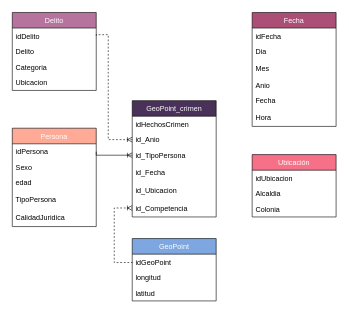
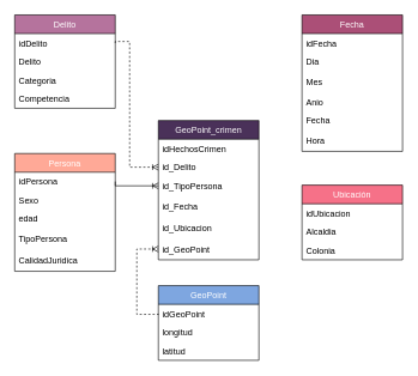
  <mxCell id="0" />
  <mxCell id="1" parent="0" />
  <mxCell id="2" value="Ubicación" style="swimlane;fontStyle=0;childLayout=stackLayout;horizontal=1;startSize=26;fillColor=#F67188;horizontalStack=0;resizeParent=1;resizeParentMax=0;resizeLast=0;collapsible=1;marginBottom=0;fontColor=#FFFFFF;" parent="1" vertex="1"><mxGeometry x="420" y="257" width="140" height="104" as="geometry" /></mxCell>
  <mxCell id="3" value="idUbicacion" style="text;strokeColor=none;fillColor=none;align=left;verticalAlign=top;spacingLeft=4;spacingRight=4;overflow=hidden;rotatable=0;points=[[0,0.5],[1,0.5]];portConstraint=eastwest;" parent="2" vertex="1"><mxGeometry y="26" width="140" height="26" as="geometry" /></mxCell>
  <mxCell id="4" value="Alcaldia" style="text;strokeColor=none;fillColor=none;align=left;verticalAlign=top;spacingLeft=4;spacingRight=4;overflow=hidden;rotatable=0;points=[[0,0.5],[1,0.5]];portConstraint=eastwest;" parent="2" vertex="1"><mxGeometry y="52" width="140" height="26" as="geometry" /></mxCell>
  <mxCell id="5" value="Colonia" style="text;strokeColor=none;fillColor=none;align=left;verticalAlign=top;spacingLeft=4;spacingRight=4;overflow=hidden;rotatable=0;points=[[0,0.5],[1,0.5]];portConstraint=eastwest;" parent="2" vertex="1"><mxGeometry y="78" width="140" height="26" as="geometry" /></mxCell>
  <mxCell id="6" value="Fecha" style="swimlane;fontStyle=0;childLayout=stackLayout;horizontal=1;startSize=26;fillColor=#AB4F77;horizontalStack=0;resizeParent=1;resizeParentMax=0;resizeLast=0;collapsible=1;marginBottom=0;fontColor=#FFFFFF;" parent="1" vertex="1"><mxGeometry x="420" y="20" width="140" height="190" as="geometry" /></mxCell>
  <mxCell id="7" value="idFecha" style="text;strokeColor=none;fillColor=none;align=left;verticalAlign=top;spacingLeft=4;spacingRight=4;overflow=hidden;rotatable=0;points=[[0,0.5],[1,0.5]];portConstraint=eastwest;" parent="6" vertex="1"><mxGeometry y="26" width="140" height="26" as="geometry" /></mxCell>
  <mxCell id="8" value="Dia" style="text;strokeColor=none;fillColor=none;align=left;verticalAlign=top;spacingLeft=4;spacingRight=4;overflow=hidden;rotatable=0;points=[[0,0.5],[1,0.5]];portConstraint=eastwest;" parent="6" vertex="1"><mxGeometry y="52" width="140" height="26" as="geometry" /></mxCell>
  <mxCell id="9" value="Mes" style="text;strokeColor=none;fillColor=none;align=left;verticalAlign=middle;spacingLeft=4;spacingRight=4;overflow=hidden;points=[[0,0.5],[1,0.5]];portConstraint=eastwest;rotatable=0;" parent="6" vertex="1"><mxGeometry y="78" width="140" height="30" as="geometry" /></mxCell>
  <mxCell id="10" value="Anio" style="text;strokeColor=none;fillColor=none;align=left;verticalAlign=top;spacingLeft=4;spacingRight=4;overflow=hidden;rotatable=0;points=[[0,0.5],[1,0.5]];portConstraint=eastwest;" parent="6" vertex="1"><mxGeometry y="108" width="140" height="26" as="geometry" /></mxCell>
  <mxCell id="11" value="Fecha" style="text;strokeColor=none;fillColor=none;align=left;verticalAlign=top;spacingLeft=4;spacingRight=4;overflow=hidden;rotatable=0;points=[[0,0.5],[1,0.5]];portConstraint=eastwest;" parent="6" vertex="1"><mxGeometry y="134" width="140" height="26" as="geometry" /></mxCell>
  <mxCell id="12" value="Hora" style="text;strokeColor=none;fillColor=none;align=left;verticalAlign=middle;spacingLeft=4;spacingRight=4;overflow=hidden;points=[[0,0.5],[1,0.5]];portConstraint=eastwest;rotatable=0;" parent="6" vertex="1"><mxGeometry y="160" width="140" height="30" as="geometry" /></mxCell>
  <mxCell id="13" value="GeoPoint_crimen" style="swimlane;fontStyle=0;childLayout=stackLayout;horizontal=1;startSize=26;fillColor=#4A3159;horizontalStack=0;resizeParent=1;resizeParentMax=0;resizeLast=0;collapsible=1;marginBottom=0;fontColor=#FFFFFF;" parent="1" vertex="1"><mxGeometry x="220" y="167" width="140" height="194" as="geometry" /></mxCell>
  <mxCell id="14" value="idHechosCrimen" style="text;strokeColor=none;fillColor=none;align=left;verticalAlign=top;spacingLeft=4;spacingRight=4;overflow=hidden;rotatable=0;points=[[0,0.5],[1,0.5]];portConstraint=eastwest;" parent="13" vertex="1"><mxGeometry y="26" width="140" height="26" as="geometry" /></mxCell>
- <mxCell id="15" value="id_Anio" style="text;strokeColor=none;fillColor=none;align=left;verticalAlign=top;spacingLeft=4;spacingRight=4;overflow=hidden;rotatable=0;points=[[0,0.5],[1,0.5]];portConstraint=eastwest;" parent="13" vertex="1"><mxGeometry y="52" width="140" height="26" as="geometry" /></mxCell>
+ <mxCell id="15" value="id_Delito" style="text;strokeColor=none;fillColor=none;align=left;verticalAlign=top;spacingLeft=4;spacingRight=4;overflow=hidden;rotatable=0;points=[[0,0.5],[1,0.5]];portConstraint=eastwest;" parent="13" vertex="1"><mxGeometry y="52" width="140" height="26" as="geometry" /></mxCell>
  <mxCell id="16" value="id_TipoPersona" style="text;strokeColor=none;fillColor=none;align=left;verticalAlign=top;spacingLeft=4;spacingRight=4;overflow=hidden;rotatable=0;points=[[0,0.5],[1,0.5]];portConstraint=eastwest;" parent="13" vertex="1"><mxGeometry y="78" width="140" height="26" as="geometry" /></mxCell>
  <mxCell id="17" value="id_Fecha" style="text;strokeColor=none;fillColor=none;align=left;verticalAlign=middle;spacingLeft=4;spacingRight=4;overflow=hidden;points=[[0,0.5],[1,0.5]];portConstraint=eastwest;rotatable=0;" parent="13" vertex="1"><mxGeometry y="104" width="140" height="30" as="geometry" /></mxCell>
  <mxCell id="18" value="id_Ubicacion" style="text;strokeColor=none;fillColor=none;align=left;verticalAlign=middle;spacingLeft=4;spacingRight=4;overflow=hidden;points=[[0,0.5],[1,0.5]];portConstraint=eastwest;rotatable=0;" parent="13" vertex="1"><mxGeometry y="134" width="140" height="30" as="geometry" /></mxCell>
- <mxCell id="19" value="id_Competencia" style="text;strokeColor=none;fillColor=none;align=left;verticalAlign=middle;spacingLeft=4;spacingRight=4;overflow=hidden;points=[[0,0.5],[1,0.5]];portConstraint=eastwest;rotatable=0;" parent="13" vertex="1"><mxGeometry y="164" width="140" height="30" as="geometry" /></mxCell>
+ <mxCell id="19" value="id_GeoPoint" style="text;strokeColor=none;fillColor=none;align=left;verticalAlign=middle;spacingLeft=4;spacingRight=4;overflow=hidden;points=[[0,0.5],[1,0.5]];portConstraint=eastwest;rotatable=0;" parent="13" vertex="1"><mxGeometry y="164" width="140" height="30" as="geometry" /></mxCell>
  <mxCell id="20" value="Persona" style="swimlane;fontStyle=0;childLayout=stackLayout;horizontal=1;startSize=26;fillColor=#FFA997;horizontalStack=0;resizeParent=1;resizeParentMax=0;resizeLast=0;collapsible=1;marginBottom=0;fontColor=#FFFFFF;" parent="1" vertex="1"><mxGeometry x="20" y="213" width="140" height="164" as="geometry" /></mxCell>
  <mxCell id="21" value="idPersona" style="text;strokeColor=none;fillColor=none;align=left;verticalAlign=top;spacingLeft=4;spacingRight=4;overflow=hidden;rotatable=0;points=[[0,0.5],[1,0.5]];portConstraint=eastwest;" parent="20" vertex="1"><mxGeometry y="26" width="140" height="26" as="geometry" /></mxCell>
  <mxCell id="22" value="Sexo" style="text;strokeColor=none;fillColor=none;align=left;verticalAlign=top;spacingLeft=4;spacingRight=4;overflow=hidden;rotatable=0;points=[[0,0.5],[1,0.5]];portConstraint=eastwest;" parent="20" vertex="1"><mxGeometry y="52" width="140" height="26" as="geometry" /></mxCell>
  <mxCell id="23" value="edad" style="text;strokeColor=none;fillColor=none;align=left;verticalAlign=top;spacingLeft=4;spacingRight=4;overflow=hidden;rotatable=0;points=[[0,0.5],[1,0.5]];portConstraint=eastwest;" parent="20" vertex="1"><mxGeometry y="78" width="140" height="26" as="geometry" /></mxCell>
  <mxCell id="24" value="TipoPersona" style="text;strokeColor=none;fillColor=none;align=left;verticalAlign=middle;spacingLeft=4;spacingRight=4;overflow=hidden;points=[[0,0.5],[1,0.5]];portConstraint=eastwest;rotatable=0;" parent="20" vertex="1"><mxGeometry y="104" width="140" height="30" as="geometry" /></mxCell>
  <mxCell id="25" value="CalidadJuridica" style="text;strokeColor=none;fillColor=none;align=left;verticalAlign=middle;spacingLeft=4;spacingRight=4;overflow=hidden;points=[[0,0.5],[1,0.5]];portConstraint=eastwest;rotatable=0;" parent="20" vertex="1"><mxGeometry y="134" width="140" height="30" as="geometry" /></mxCell>
  <mxCell id="26" value="Delito" style="swimlane;fontStyle=0;childLayout=stackLayout;horizontal=1;startSize=26;fillColor=#B5739D;horizontalStack=0;resizeParent=1;resizeParentMax=0;resizeLast=0;collapsible=1;marginBottom=0;strokeColor=#000000;fontColor=#FFFFFF;" parent="1" vertex="1"><mxGeometry x="20" y="20" width="140" height="130" as="geometry" /></mxCell>
  <mxCell id="27" value="idDelito" style="text;strokeColor=none;fillColor=none;align=left;verticalAlign=top;spacingLeft=4;spacingRight=4;overflow=hidden;rotatable=0;points=[[0,0.5],[1,0.5]];portConstraint=eastwest;" parent="26" vertex="1"><mxGeometry y="26" width="140" height="26" as="geometry" /></mxCell>
  <mxCell id="28" value="Delito" style="text;strokeColor=none;fillColor=none;align=left;verticalAlign=top;spacingLeft=4;spacingRight=4;overflow=hidden;rotatable=0;points=[[0,0.5],[1,0.5]];portConstraint=eastwest;" parent="26" vertex="1"><mxGeometry y="52" width="140" height="26" as="geometry" /></mxCell>
  <mxCell id="29" value="Categoria" style="text;strokeColor=none;fillColor=none;align=left;verticalAlign=top;spacingLeft=4;spacingRight=4;overflow=hidden;rotatable=0;points=[[0,0.5],[1,0.5]];portConstraint=eastwest;" parent="26" vertex="1"><mxGeometry y="78" width="140" height="26" as="geometry" /></mxCell>
- <mxCell id="30" value="Ubicacion" style="text;strokeColor=none;fillColor=none;align=left;verticalAlign=top;spacingLeft=4;spacingRight=4;overflow=hidden;rotatable=0;points=[[0,0.5],[1,0.5]];portConstraint=eastwest;" parent="26" vertex="1"><mxGeometry y="104" width="140" height="26" as="geometry" /></mxCell>
+ <mxCell id="30" value="Competencia" style="text;strokeColor=none;fillColor=none;align=left;verticalAlign=top;spacingLeft=4;spacingRight=4;overflow=hidden;rotatable=0;points=[[0,0.5],[1,0.5]];portConstraint=eastwest;" parent="26" vertex="1"><mxGeometry y="104" width="140" height="26" as="geometry" /></mxCell>
  <mxCell id="31" value="" style="edgeStyle=orthogonalEdgeStyle;fontSize=12;html=1;endArrow=ERoneToMany;rounded=0;labelBackgroundColor=none;fontColor=#000000;exitX=1;exitY=0.5;exitDx=0;exitDy=0;" parent="1" source="21" edge="1"><mxGeometry width="100" height="100" relative="1" as="geometry"><mxPoint x="20" y="285" as="sourcePoint" /><mxPoint x="220" y="258" as="targetPoint" /><Array as="points"><mxPoint x="160" y="258" /></Array></mxGeometry></mxCell>
  <mxCell id="32" value="" style="edgeStyle=orthogonalEdgeStyle;fontSize=12;html=1;endArrow=ERoneToMany;rounded=0;labelBackgroundColor=none;fontColor=#000000;exitX=1;exitY=0.5;exitDx=0;exitDy=0;entryX=0;entryY=0.5;entryDx=0;entryDy=0;dashed=1;" parent="1" source="27" target="15" edge="1"><mxGeometry width="100" height="100" relative="1" as="geometry"><mxPoint x="250" y="137" as="sourcePoint" /><mxPoint x="350" y="37" as="targetPoint" /><Array as="points"><mxPoint x="160" y="57" /><mxPoint x="180" y="57" /><mxPoint x="180" y="232" /></Array></mxGeometry></mxCell>
  <mxCell id="33" value="GeoPoint" style="swimlane;fontStyle=0;childLayout=stackLayout;horizontal=1;startSize=26;fillColor=#7EA6E0;horizontalStack=0;resizeParent=1;resizeParentMax=0;resizeLast=0;collapsible=1;marginBottom=0;fontColor=#FFFFFF;" parent="1" vertex="1"><mxGeometry x="220" y="397" width="140" height="104" as="geometry" /></mxCell>
  <mxCell id="34" value="idGeoPoint" style="text;strokeColor=none;fillColor=none;align=left;verticalAlign=top;spacingLeft=4;spacingRight=4;overflow=hidden;rotatable=0;points=[[0,0.5],[1,0.5]];portConstraint=eastwest;" parent="33" vertex="1"><mxGeometry y="26" width="140" height="26" as="geometry" /></mxCell>
  <mxCell id="35" value="longitud" style="text;strokeColor=none;fillColor=none;align=left;verticalAlign=top;spacingLeft=4;spacingRight=4;overflow=hidden;rotatable=0;points=[[0,0.5],[1,0.5]];portConstraint=eastwest;" parent="33" vertex="1"><mxGeometry y="52" width="140" height="26" as="geometry" /></mxCell>
  <mxCell id="36" value="latitud" style="text;strokeColor=none;fillColor=none;align=left;verticalAlign=top;spacingLeft=4;spacingRight=4;overflow=hidden;rotatable=0;points=[[0,0.5],[1,0.5]];portConstraint=eastwest;" parent="33" vertex="1"><mxGeometry y="78" width="140" height="26" as="geometry" /></mxCell>
  <mxCell id="37" value="" style="edgeStyle=orthogonalEdgeStyle;fontSize=12;html=1;endArrow=ERoneToMany;rounded=0;labelBackgroundColor=none;fontColor=#000000;exitX=0;exitY=0.5;exitDx=0;exitDy=0;entryX=0;entryY=0.5;entryDx=0;entryDy=0;dashed=1;" parent="1" source="34" target="19" edge="1"><mxGeometry y="20" width="100" height="100" relative="1" as="geometry"><mxPoint x="450" y="477" as="sourcePoint" /><mxPoint x="300" y="377" as="targetPoint" /><Array as="points"><mxPoint x="220" y="437" /><mxPoint x="190" y="437" /><mxPoint x="190" y="346" /></Array><mxPoint as="offset" /></mxGeometry></mxCell>
